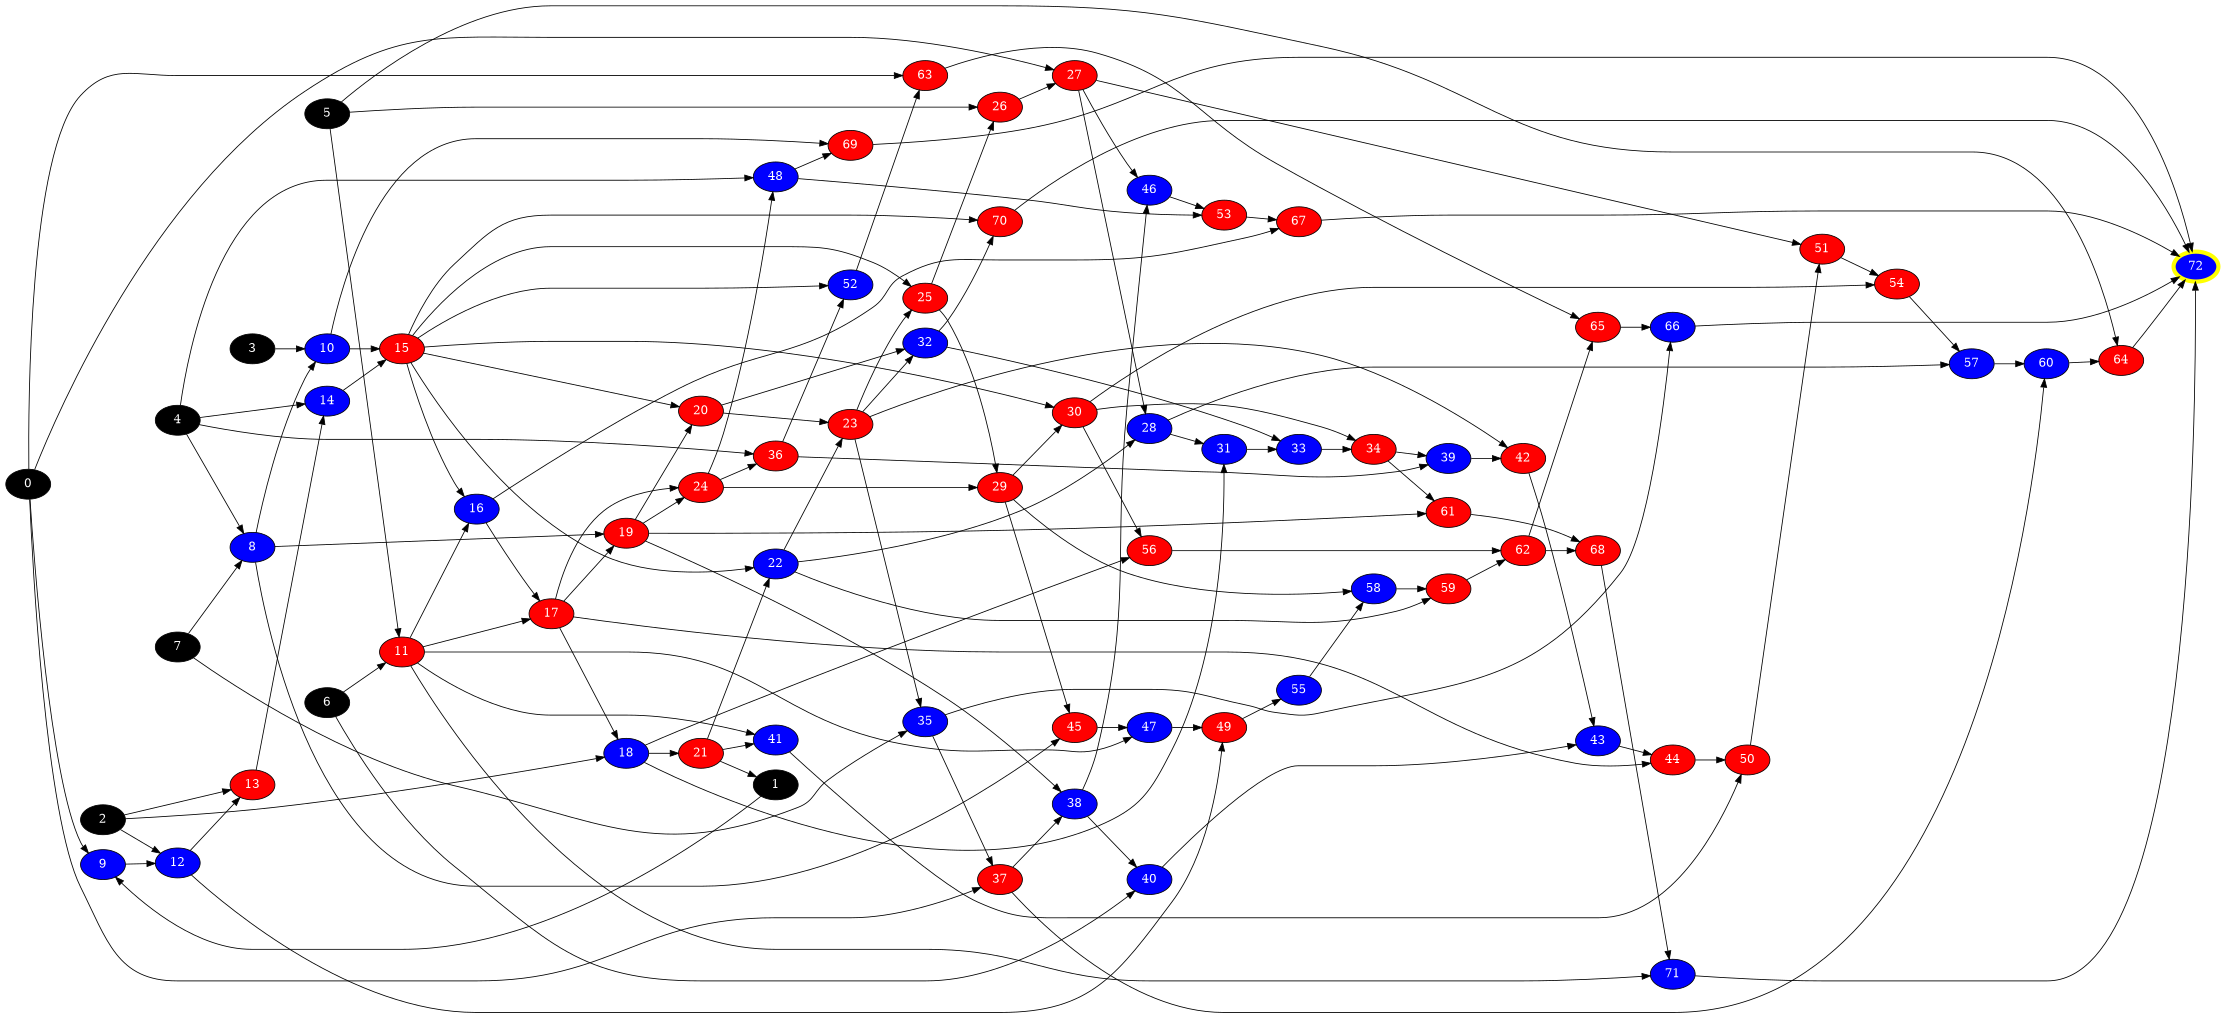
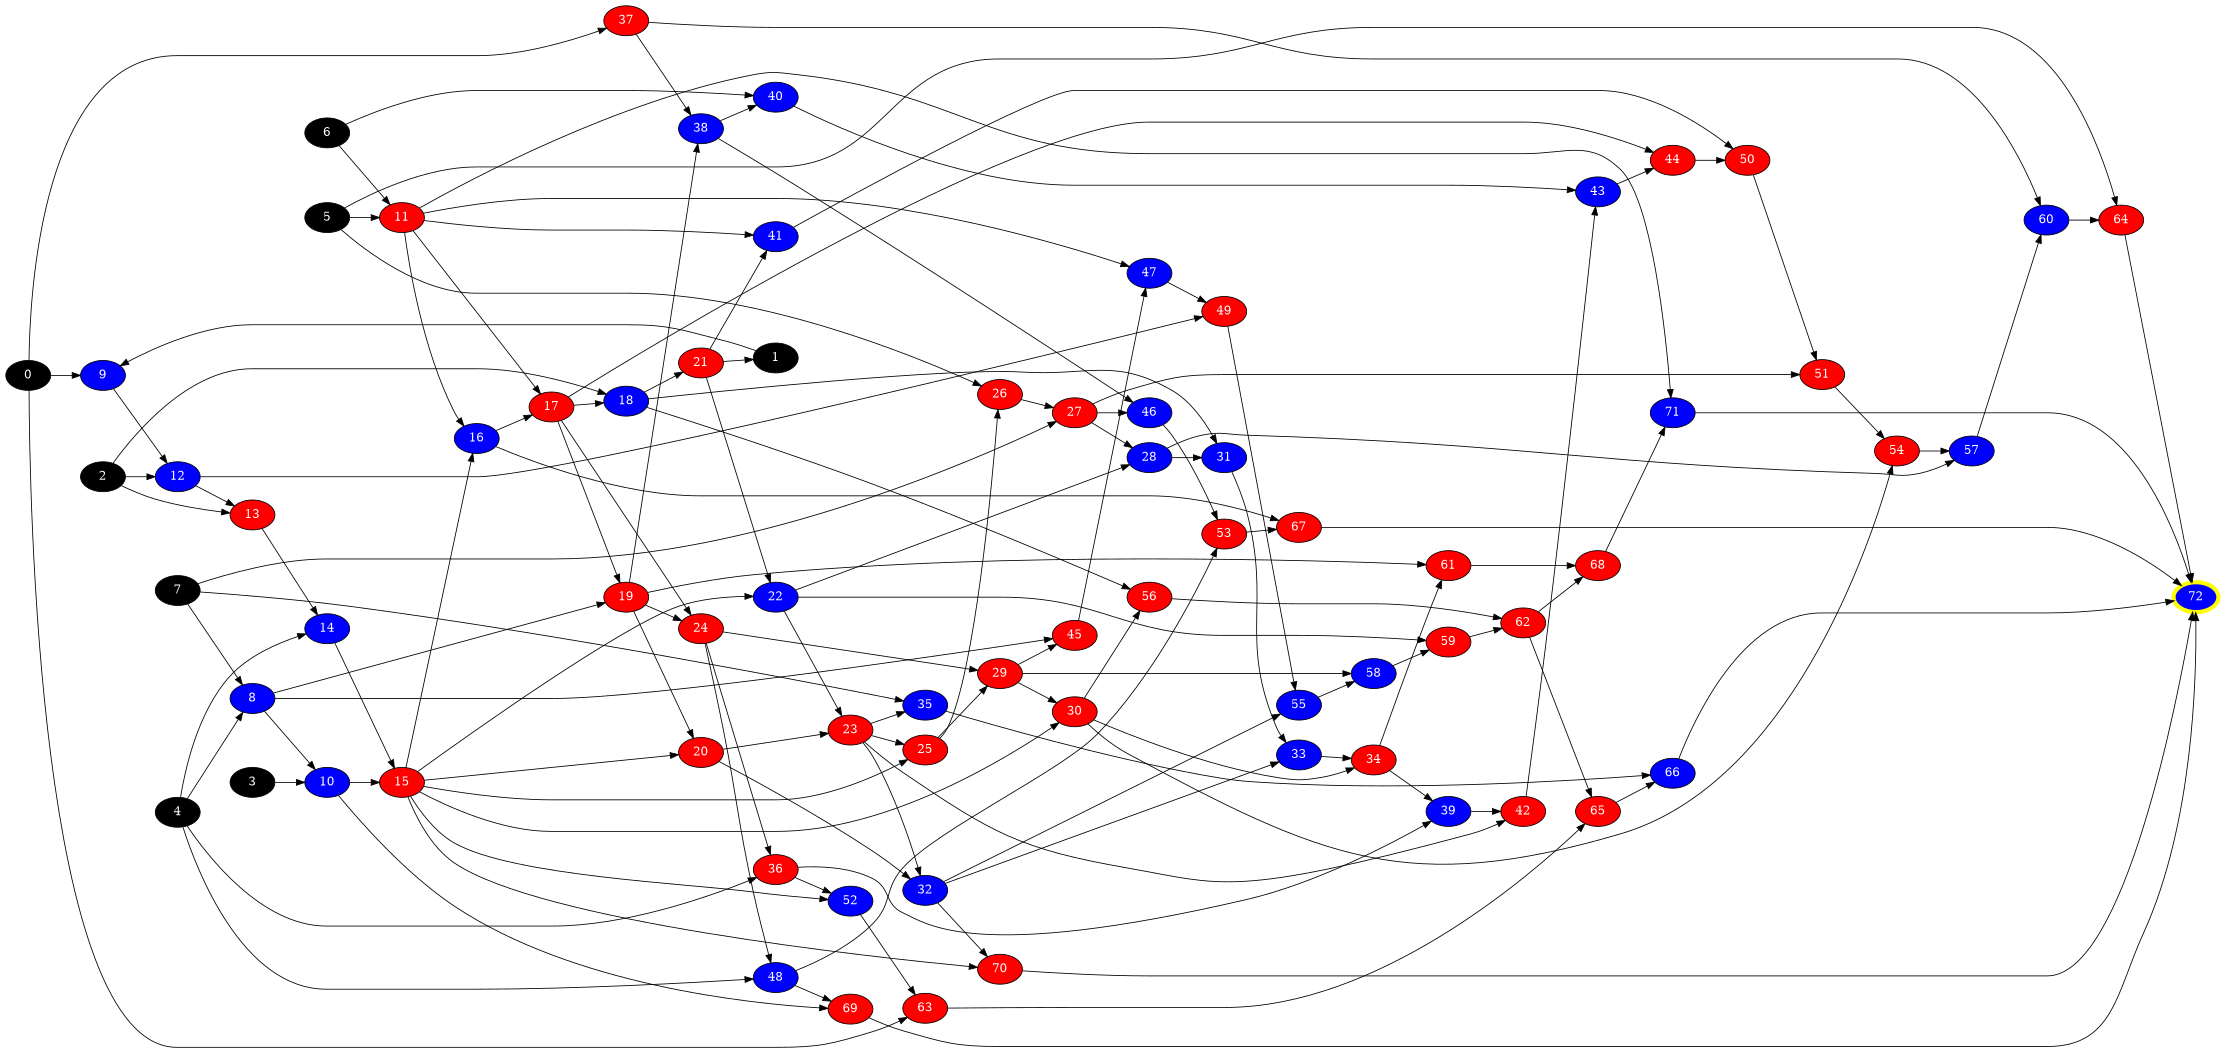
  digraph {
    rankdir=LR
    node [fillcolor=red fontcolor=white style=filled]
    0 [fillcolor=black]
    9 [fillcolor=blue]
    27
    37
    63
    12 [fillcolor=blue]
    28 [fillcolor=blue]
    46 [fillcolor=blue]
    51
    38 [fillcolor=blue]
    60 [fillcolor=blue]
    65
    1 [fillcolor=black]
    21
    41 [fillcolor=blue]
    22 [fillcolor=blue]
    2 [fillcolor=black]
    13
    18 [fillcolor=blue]
    49
    14 [fillcolor=blue]
    31 [fillcolor=blue]
    56
    3 [fillcolor=black]
    10 [fillcolor=blue]
    15
    69
    4 [fillcolor=black]
    8 [fillcolor=blue]
    36
    48 [fillcolor=blue]
    19
    45
    52 [fillcolor=blue]
    39 [fillcolor=blue]
    53
    5 [fillcolor=black]
    11
    26
    64
    16 [fillcolor=blue]
    17
    47 [fillcolor=blue]
    71 [fillcolor=blue]
    72 [color=yellow fillcolor=blue penwidth=5]
    6 [fillcolor=black]
    40 [fillcolor=blue]
    43 [fillcolor=blue]
    7 [fillcolor=black]
    35 [fillcolor=blue]
    66 [fillcolor=blue]
    20
    24
    61
    25
    30
    70
    67
    44
    50
    55 [fillcolor=blue]
    23
    32 [fillcolor=blue]
    59
    29
    34
    54
    33 [fillcolor=blue]
    62
    68
    42
    57 [fillcolor=blue]
    58 [fillcolor=blue]
    0 -> 9
-   0 -> 27
+   7 -> 27
    0 -> 37
    0 -> 63
    9 -> 12
    27 -> 28
    27 -> 46
    27 -> 51
    37 -> 38
    37 -> 60
    63 -> 65
    12 -> 13
    12 -> 49
    28 -> 31
    28 -> 57
    46 -> 53
    51 -> 54
    38 -> 46
    38 -> 40
    60 -> 64
    65 -> 66
    1 -> 9
    21 -> 1
    21 -> 41
    21 -> 22
    41 -> 50
    22 -> 28
    22 -> 23
    22 -> 59
    2 -> 12
    2 -> 13
    2 -> 18
    13 -> 14
    18 -> 21
    18 -> 31
    18 -> 56
    49 -> 55
    14 -> 15
    31 -> 33
    56 -> 62
    3 -> 10
    10 -> 15
    10 -> 69
    15 -> 22
    15 -> 52
    15 -> 16
    15 -> 20
    15 -> 25
    15 -> 30
    15 -> 70
    69 -> 72
    4 -> 14
    4 -> 8
    4 -> 36
    4 -> 48
    8 -> 10
    8 -> 19
    8 -> 45
    36 -> 52
    36 -> 39
    48 -> 69
    48 -> 53
    19 -> 38
    19 -> 20
    19 -> 24
    19 -> 61
    45 -> 47
    52 -> 63
    39 -> 42
    53 -> 67
    5 -> 11
    5 -> 26
    5 -> 64
    11 -> 41
    11 -> 16
    11 -> 17
    11 -> 47
    11 -> 71
    26 -> 27
    64 -> 72
    16 -> 17
    16 -> 67
    17 -> 18
    17 -> 19
    17 -> 24
    17 -> 44
    47 -> 49
    71 -> 72
    6 -> 11
    6 -> 40
    40 -> 43
    43 -> 44
    7 -> 8
    7 -> 35
-   35 -> 37
    35 -> 66
    66 -> 72
    20 -> 23
    20 -> 32
    24 -> 36
    24 -> 48
    24 -> 29
    61 -> 68
    25 -> 26
    25 -> 29
    30 -> 56
    30 -> 34
    30 -> 54
    70 -> 72
    67 -> 72
    44 -> 50
    50 -> 51
    55 -> 58
    23 -> 35
    23 -> 25
    23 -> 32
    23 -> 42
    32 -> 70
+   32 -> 55
    32 -> 33
    59 -> 62
    29 -> 45
    29 -> 30
    29 -> 58
    34 -> 39
    34 -> 61
    54 -> 57
    33 -> 34
    62 -> 65
    62 -> 68
    68 -> 71
    42 -> 43
    57 -> 60
    58 -> 59
  }
